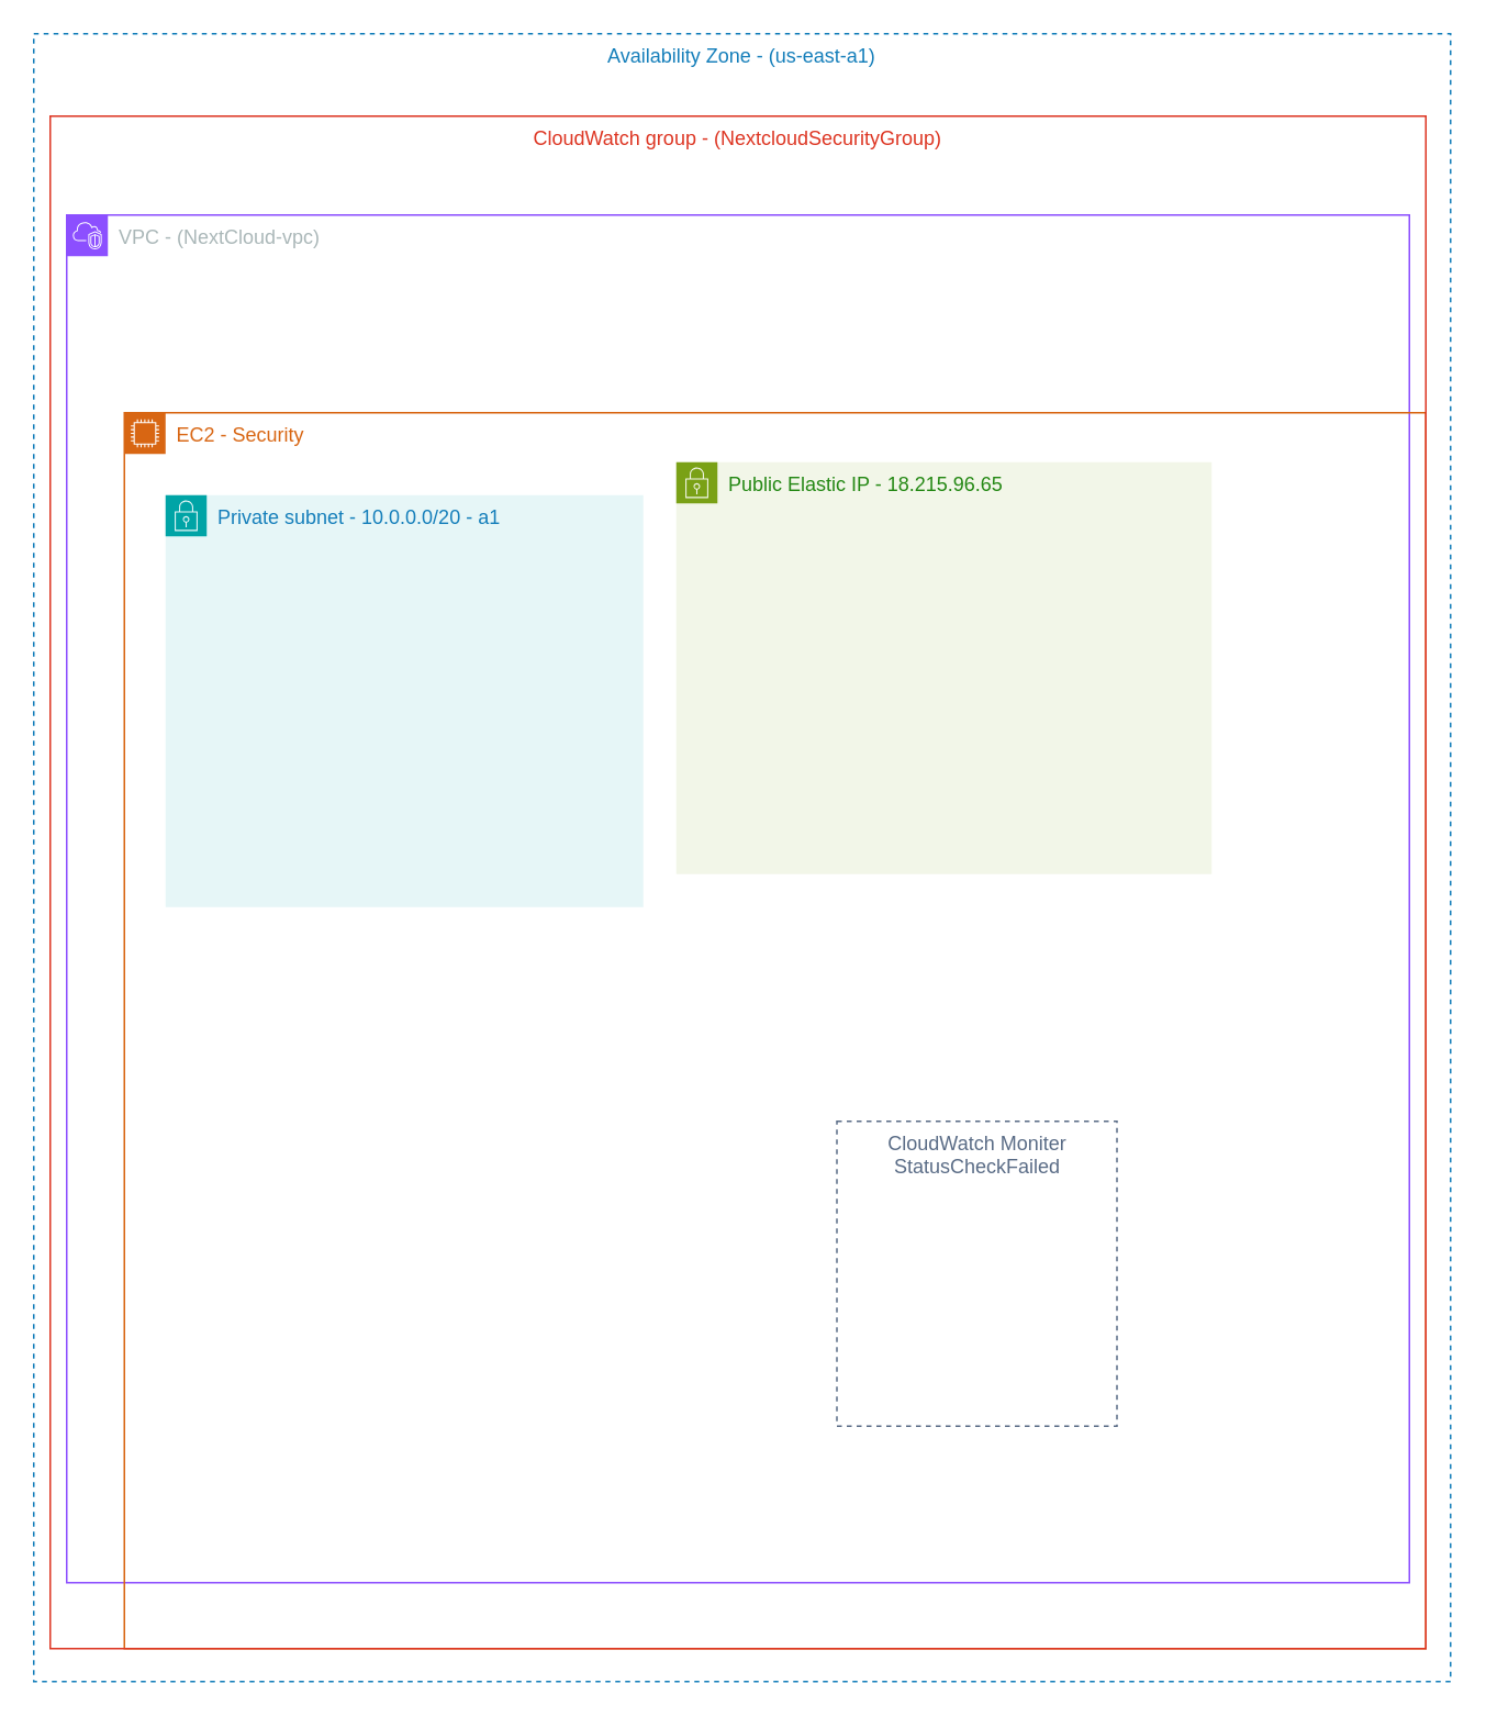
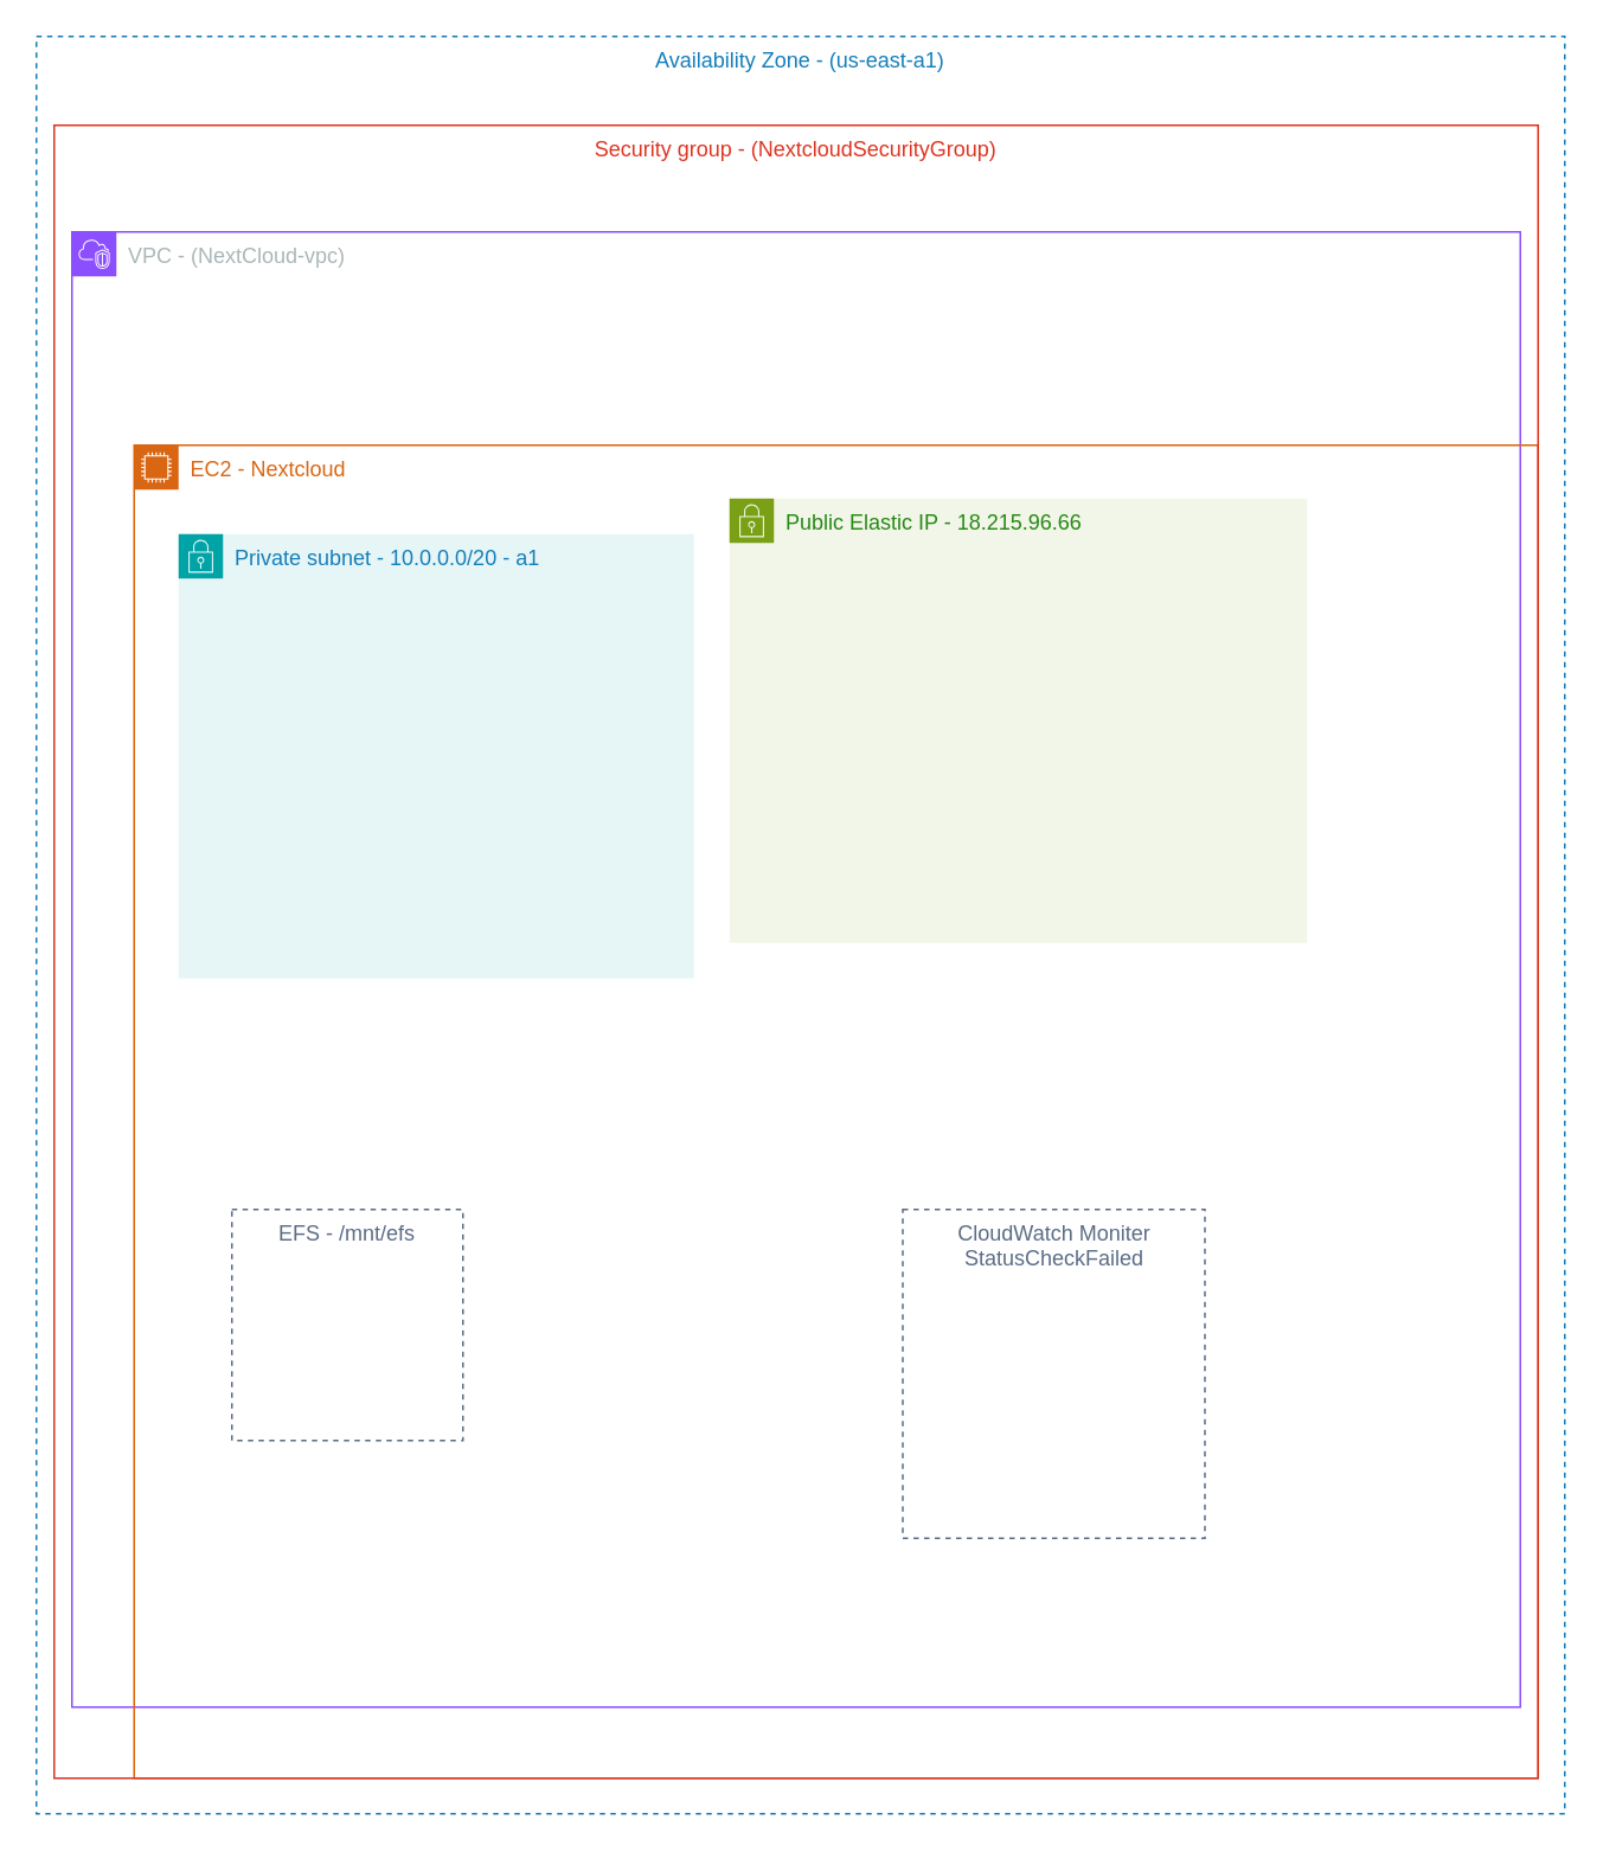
  <mxCell id="0" />
  <mxCell id="1" parent="0" />
  <mxCell id="2" value="Availability Zone - (us-east-a1)" style="fillColor=none;strokeColor=#147EBA;dashed=1;verticalAlign=top;fontStyle=0;fontColor=#147EBA;whiteSpace=wrap;html=1;" vertex="1" parent="1"><mxGeometry x="20" y="20" width="860" height="1000" as="geometry" /></mxCell>
  <mxCell id="3" value="VPC - (NextCloud-vpc)" style="points=[[0,0],[0.25,0],[0.5,0],[0.75,0],[1,0],[1,0.25],[1,0.5],[1,0.75],[1,1],[0.75,1],[0.5,1],[0.25,1],[0,1],[0,0.75],[0,0.5],[0,0.25]];outlineConnect=0;gradientColor=none;html=1;whiteSpace=wrap;fontSize=12;fontStyle=0;container=1;pointerEvents=0;collapsible=0;recursiveResize=0;shape=mxgraph.aws4.group;grIcon=mxgraph.aws4.group_vpc2;strokeColor=#8C4FFF;fillColor=none;verticalAlign=top;align=left;spacingLeft=30;fontColor=#AAB7B8;dashed=0;" vertex="1" parent="1"><mxGeometry x="40" y="130" width="815" height="830" as="geometry" /></mxCell>
- <mxCell id="4" value="EC2 -&amp;nbsp;Security" style="points=[[0,0],[0.25,0],[0.5,0],[0.75,0],[1,0],[1,0.25],[1,0.5],[1,0.75],[1,1],[0.75,1],[0.5,1],[0.25,1],[0,1],[0,0.75],[0,0.5],[0,0.25]];outlineConnect=0;gradientColor=none;html=1;whiteSpace=wrap;fontSize=12;fontStyle=0;container=1;pointerEvents=0;collapsible=0;recursiveResize=0;shape=mxgraph.aws4.group;grIcon=mxgraph.aws4.group_ec2_instance_contents;strokeColor=#D86613;fillColor=none;verticalAlign=top;align=left;spacingLeft=30;fontColor=#D86613;dashed=0;" vertex="1" parent="3"><mxGeometry x="35" y="120" width="790" height="750" as="geometry" /></mxCell>
- <mxCell id="5" value="CloudWatch group - (NextcloudSecurityGroup)" style="fillColor=none;strokeColor=#DD3522;verticalAlign=top;fontStyle=0;fontColor=#DD3522;whiteSpace=wrap;html=1;" vertex="1" parent="4"><mxGeometry x="-45" y="-180" width="835" height="930" as="geometry" /></mxCell>
+ <mxCell id="4" value="EC2 -&amp;nbsp;Nextcloud" style="points=[[0,0],[0.25,0],[0.5,0],[0.75,0],[1,0],[1,0.25],[1,0.5],[1,0.75],[1,1],[0.75,1],[0.5,1],[0.25,1],[0,1],[0,0.75],[0,0.5],[0,0.25]];outlineConnect=0;gradientColor=none;html=1;whiteSpace=wrap;fontSize=12;fontStyle=0;container=1;pointerEvents=0;collapsible=0;recursiveResize=0;shape=mxgraph.aws4.group;grIcon=mxgraph.aws4.group_ec2_instance_contents;strokeColor=#D86613;fillColor=none;verticalAlign=top;align=left;spacingLeft=30;fontColor=#D86613;dashed=0;" vertex="1" parent="3"><mxGeometry x="35" y="120" width="790" height="750" as="geometry" /></mxCell>
+ <mxCell id="5" value="Security group - (NextcloudSecurityGroup)" style="fillColor=none;strokeColor=#DD3522;verticalAlign=top;fontStyle=0;fontColor=#DD3522;whiteSpace=wrap;html=1;" vertex="1" parent="4"><mxGeometry x="-45" y="-180" width="835" height="930" as="geometry" /></mxCell>
  <mxCell id="6" value="Private subnet -&amp;nbsp;10.0.0.0/20 - a1&amp;nbsp;" style="points=[[0,0],[0.25,0],[0.5,0],[0.75,0],[1,0],[1,0.25],[1,0.5],[1,0.75],[1,1],[0.75,1],[0.5,1],[0.25,1],[0,1],[0,0.75],[0,0.5],[0,0.25]];outlineConnect=0;gradientColor=none;html=1;whiteSpace=wrap;fontSize=12;fontStyle=0;container=1;pointerEvents=0;collapsible=0;recursiveResize=0;shape=mxgraph.aws4.group;grIcon=mxgraph.aws4.group_security_group;grStroke=0;strokeColor=#00A4A6;fillColor=#E6F6F7;verticalAlign=top;align=left;spacingLeft=30;fontColor=#147EBA;dashed=0;" vertex="1" parent="4"><mxGeometry x="25" y="50" width="290" height="250" as="geometry" /></mxCell>
- <mxCell id="7" value="Public&amp;nbsp;Elastic IP -&amp;nbsp;18.215.96.65" style="points=[[0,0],[0.25,0],[0.5,0],[0.75,0],[1,0],[1,0.25],[1,0.5],[1,0.75],[1,1],[0.75,1],[0.5,1],[0.25,1],[0,1],[0,0.75],[0,0.5],[0,0.25]];outlineConnect=0;gradientColor=none;html=1;whiteSpace=wrap;fontSize=12;fontStyle=0;container=1;pointerEvents=0;collapsible=0;recursiveResize=0;shape=mxgraph.aws4.group;grIcon=mxgraph.aws4.group_security_group;grStroke=0;strokeColor=#7AA116;fillColor=#F2F6E8;verticalAlign=top;align=left;spacingLeft=30;fontColor=#248814;dashed=0;" vertex="1" parent="4"><mxGeometry x="335" y="30" width="325" height="250" as="geometry" /></mxCell>
+ <mxCell id="7" value="Public&amp;nbsp;Elastic IP -&amp;nbsp;18.215.96.66" style="points=[[0,0],[0.25,0],[0.5,0],[0.75,0],[1,0],[1,0.25],[1,0.5],[1,0.75],[1,1],[0.75,1],[0.5,1],[0.25,1],[0,1],[0,0.75],[0,0.5],[0,0.25]];outlineConnect=0;gradientColor=none;html=1;whiteSpace=wrap;fontSize=12;fontStyle=0;container=1;pointerEvents=0;collapsible=0;recursiveResize=0;shape=mxgraph.aws4.group;grIcon=mxgraph.aws4.group_security_group;grStroke=0;strokeColor=#7AA116;fillColor=#F2F6E8;verticalAlign=top;align=left;spacingLeft=30;fontColor=#248814;dashed=0;" vertex="1" parent="4"><mxGeometry x="335" y="30" width="325" height="250" as="geometry" /></mxCell>
+ <mxCell id="8" value="EFS - /mnt/efs" style="fillColor=none;strokeColor=#5A6C86;dashed=1;verticalAlign=top;fontStyle=0;fontColor=#5A6C86;whiteSpace=wrap;html=1;" vertex="1" parent="4"><mxGeometry x="55" y="430" width="130" height="130" as="geometry" /></mxCell>
  <mxCell id="9" value="CloudWatch Moniter&lt;div&gt;StatusCheckFailed&lt;br&gt;&lt;/div&gt;" style="fillColor=none;strokeColor=#5A6C86;dashed=1;verticalAlign=top;fontStyle=0;fontColor=#5A6C86;whiteSpace=wrap;html=1;" vertex="1" parent="4"><mxGeometry x="432.5" y="430" width="170" height="185" as="geometry" /></mxCell>
